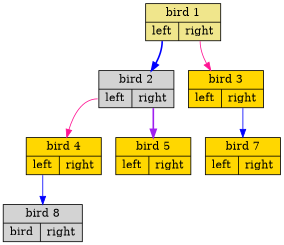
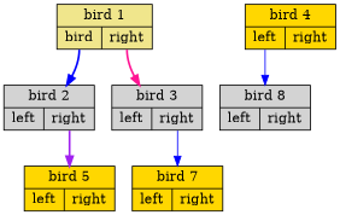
  digraph {
    node [fillcolor=lightgrey shape=record style=filled]
    edge [color=blue style=bold tailport=f7]
-   n1 [fillcolor=khaki label="{bird 1 |{<f7>left|<f8>right}}"]
+   n1 [fillcolor=khaki label="{bird 1 |{<f7>bird|<f8>right}}"]
    n2 [label="{bird 2|{<f7>left|<f8>right}}"]
-   n3 [fillcolor=gold label="{bird 3|{<f7>left|<f8>right}}"]
+   n3 [label="{bird 3|{<f7>left|<f8>right}}"]
    n4 [fillcolor=gold label="{bird 4|{<f7>left|<f8>right}}"]
    n5 [fillcolor=gold label="{bird 5|{<f7>left|<f8>right}}"]
    n6 [fillcolor=gold label="{bird 7|{<f7>left|<f8>right}}"]
-   n7 [label="{bird 8|{<f7>bird|<f8>right}}"]
+   n7 [label="{bird 8|{<f7>left|<f8>right}}"]
    n1 -> n2
-   n1 -> n3 [color=deeppink style=solid tailport=f8]
-   n2 -> n4 [color=deeppink style=solid]
+   n1 -> n3 [color=deeppink tailport=f8]
    n2 -> n5 [color=purple tailport=f8]
    n3 -> n6 [style=solid tailport=f8]
    n4 -> n7 [style=solid]
  }
